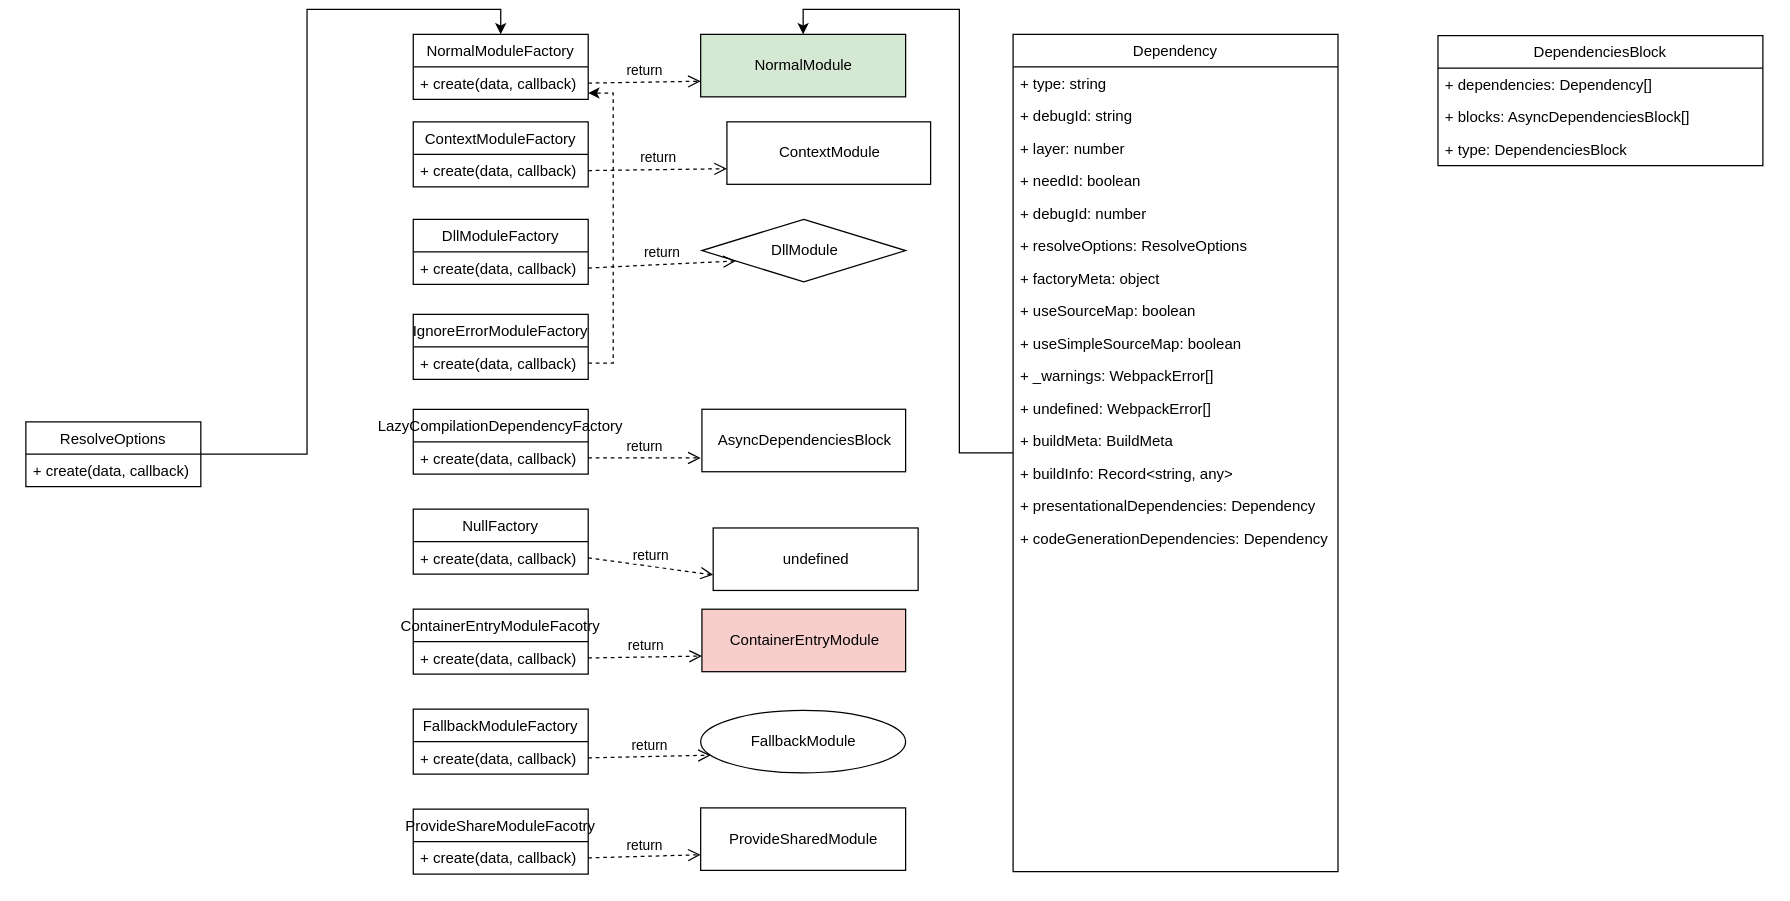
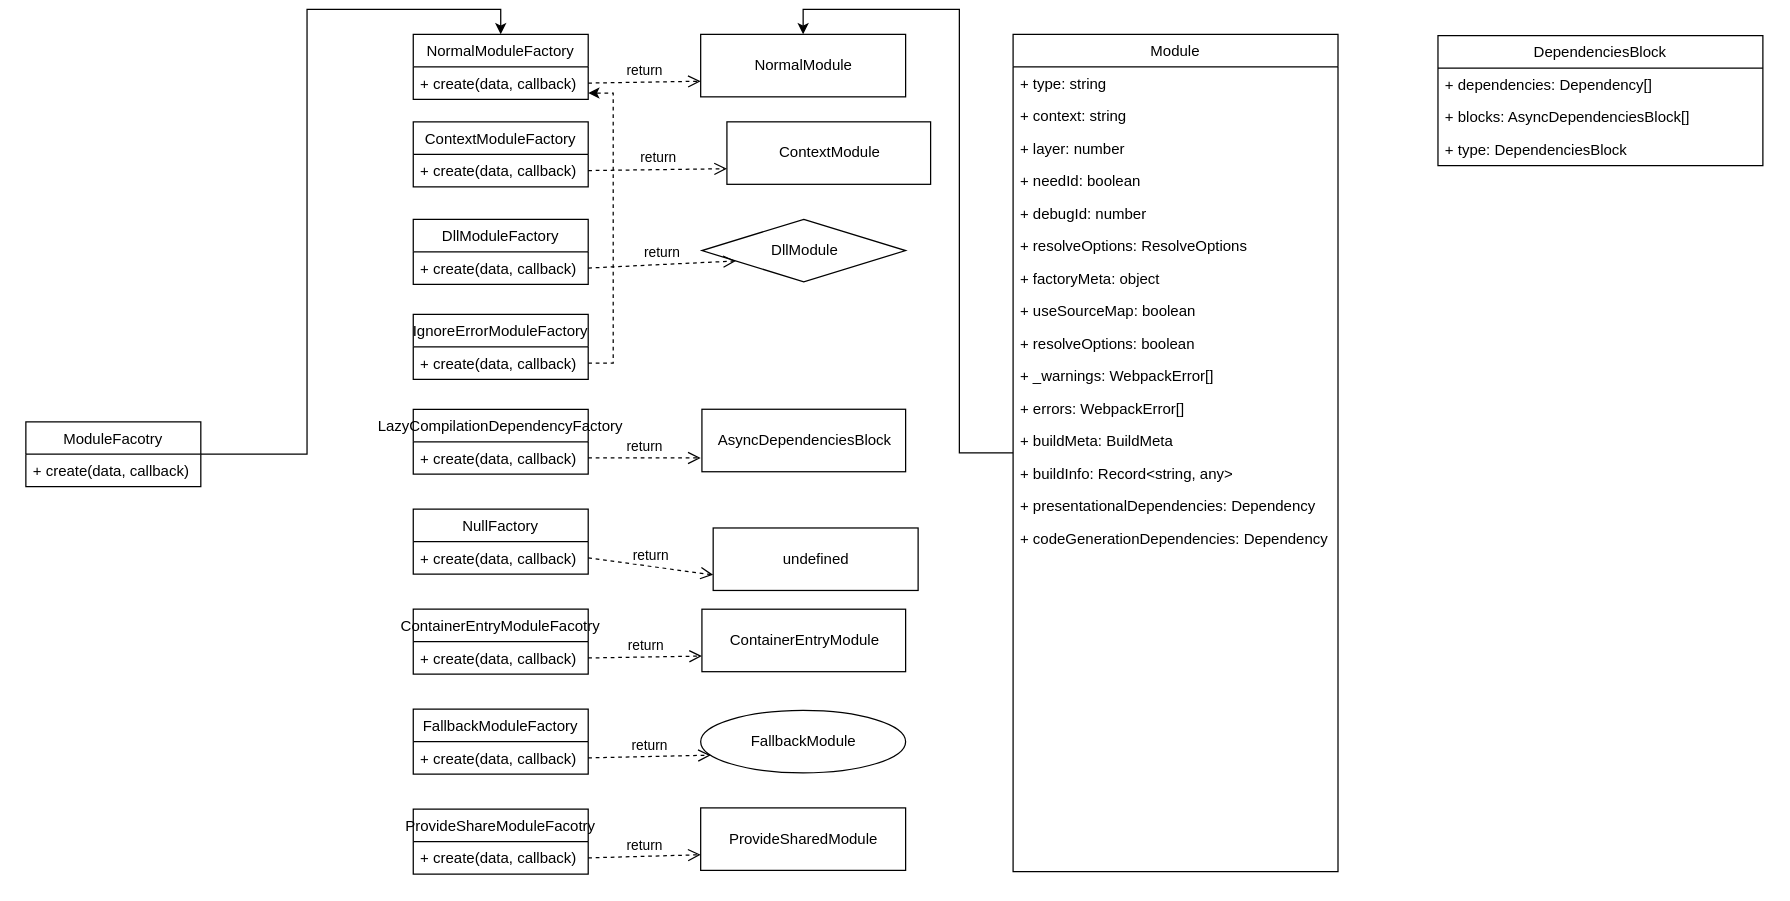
  <mxCell id="0" />
  <mxCell id="1" parent="0" />
  <mxCell id="2" style="edgeStyle=orthogonalEdgeStyle;rounded=0;orthogonalLoop=1;jettySize=auto;html=1;entryX=0.5;entryY=0;entryDx=0;entryDy=0;dashed=0;" parent="1" source="3" target="5" edge="1"><mxGeometry relative="1" as="geometry" /></mxCell>
- <mxCell id="3" value="ResolveOptions" style="swimlane;fontStyle=0;childLayout=stackLayout;horizontal=1;startSize=26;fillColor=none;horizontalStack=0;resizeParent=1;resizeParentMax=0;resizeLast=0;collapsible=1;marginBottom=0;" parent="1" vertex="1"><mxGeometry x="20" y="330" width="140" height="52" as="geometry" /></mxCell>
+ <mxCell id="3" value="ModuleFacotry" style="swimlane;fontStyle=0;childLayout=stackLayout;horizontal=1;startSize=26;fillColor=none;horizontalStack=0;resizeParent=1;resizeParentMax=0;resizeLast=0;collapsible=1;marginBottom=0;" parent="1" vertex="1"><mxGeometry x="20" y="330" width="140" height="52" as="geometry" /></mxCell>
  <mxCell id="4" value="+ create(data, callback)" style="text;strokeColor=none;fillColor=none;align=left;verticalAlign=top;spacingLeft=4;spacingRight=4;overflow=hidden;rotatable=0;points=[[0,0.5],[1,0.5]];portConstraint=eastwest;" parent="3" vertex="1"><mxGeometry y="26" width="140" height="26" as="geometry" /></mxCell>
  <mxCell id="5" value="NormalModuleFactory" style="swimlane;fontStyle=0;childLayout=stackLayout;horizontal=1;startSize=26;fillColor=none;horizontalStack=0;resizeParent=1;resizeParentMax=0;resizeLast=0;collapsible=1;marginBottom=0;" parent="1" vertex="1"><mxGeometry x="330" y="20" width="140" height="52" as="geometry" /></mxCell>
  <mxCell id="6" value="+ create(data, callback)" style="text;strokeColor=none;fillColor=none;align=left;verticalAlign=top;spacingLeft=4;spacingRight=4;overflow=hidden;rotatable=0;points=[[0,0.5],[1,0.5]];portConstraint=eastwest;" parent="5" vertex="1"><mxGeometry y="26" width="140" height="26" as="geometry" /></mxCell>
  <mxCell id="7" value="ContextModuleFactory" style="swimlane;fontStyle=0;childLayout=stackLayout;horizontal=1;startSize=26;fillColor=none;horizontalStack=0;resizeParent=1;resizeParentMax=0;resizeLast=0;collapsible=1;marginBottom=0;" parent="1" vertex="1"><mxGeometry x="330" y="90" width="140" height="52" as="geometry"><mxRectangle x="300" y="340" width="150" height="26" as="alternateBounds" /></mxGeometry></mxCell>
  <mxCell id="8" value="+ create(data, callback)" style="text;strokeColor=none;fillColor=none;align=left;verticalAlign=top;spacingLeft=4;spacingRight=4;overflow=hidden;rotatable=0;points=[[0,0.5],[1,0.5]];portConstraint=eastwest;" parent="7" vertex="1"><mxGeometry y="26" width="140" height="26" as="geometry" /></mxCell>
  <mxCell id="9" value="DllModuleFactory" style="swimlane;fontStyle=0;childLayout=stackLayout;horizontal=1;startSize=26;fillColor=none;horizontalStack=0;resizeParent=1;resizeParentMax=0;resizeLast=0;collapsible=1;marginBottom=0;" parent="1" vertex="1"><mxGeometry x="330" y="168" width="140" height="52" as="geometry"><mxRectangle x="300" y="340" width="150" height="26" as="alternateBounds" /></mxGeometry></mxCell>
  <mxCell id="10" value="+ create(data, callback)" style="text;strokeColor=none;fillColor=none;align=left;verticalAlign=top;spacingLeft=4;spacingRight=4;overflow=hidden;rotatable=0;points=[[0,0.5],[1,0.5]];portConstraint=eastwest;" parent="9" vertex="1"><mxGeometry y="26" width="140" height="26" as="geometry" /></mxCell>
  <mxCell id="11" value="IgnoreErrorModuleFactory" style="swimlane;fontStyle=0;childLayout=stackLayout;horizontal=1;startSize=26;fillColor=none;horizontalStack=0;resizeParent=1;resizeParentMax=0;resizeLast=0;collapsible=1;marginBottom=0;" parent="1" vertex="1"><mxGeometry x="330" y="244" width="140" height="52" as="geometry"><mxRectangle x="300" y="340" width="150" height="26" as="alternateBounds" /></mxGeometry></mxCell>
  <mxCell id="12" value="+ create(data, callback)" style="text;strokeColor=none;fillColor=none;align=left;verticalAlign=top;spacingLeft=4;spacingRight=4;overflow=hidden;rotatable=0;points=[[0,0.5],[1,0.5]];portConstraint=eastwest;" parent="11" vertex="1"><mxGeometry y="26" width="140" height="26" as="geometry" /></mxCell>
  <mxCell id="13" value="NullFactory" style="swimlane;fontStyle=0;childLayout=stackLayout;horizontal=1;startSize=26;fillColor=none;horizontalStack=0;resizeParent=1;resizeParentMax=0;resizeLast=0;collapsible=1;marginBottom=0;" parent="1" vertex="1"><mxGeometry x="330" y="400" width="140" height="52" as="geometry" /></mxCell>
  <mxCell id="14" value="+ create(data, callback)" style="text;strokeColor=none;fillColor=none;align=left;verticalAlign=top;spacingLeft=4;spacingRight=4;overflow=hidden;rotatable=0;points=[[0,0.5],[1,0.5]];portConstraint=eastwest;" parent="13" vertex="1"><mxGeometry y="26" width="140" height="26" as="geometry" /></mxCell>
  <mxCell id="15" value="ContainerEntryModuleFacotry" style="swimlane;fontStyle=0;childLayout=stackLayout;horizontal=1;startSize=26;fillColor=none;horizontalStack=0;resizeParent=1;resizeParentMax=0;resizeLast=0;collapsible=1;marginBottom=0;" parent="1" vertex="1"><mxGeometry x="330" y="480" width="140" height="52" as="geometry" /></mxCell>
  <mxCell id="16" value="+ create(data, callback)" style="text;strokeColor=none;fillColor=none;align=left;verticalAlign=top;spacingLeft=4;spacingRight=4;overflow=hidden;rotatable=0;points=[[0,0.5],[1,0.5]];portConstraint=eastwest;" parent="15" vertex="1"><mxGeometry y="26" width="140" height="26" as="geometry" /></mxCell>
  <mxCell id="17" value="FallbackModuleFactory" style="swimlane;fontStyle=0;childLayout=stackLayout;horizontal=1;startSize=26;fillColor=none;horizontalStack=0;resizeParent=1;resizeParentMax=0;resizeLast=0;collapsible=1;marginBottom=0;" parent="1" vertex="1"><mxGeometry x="330" y="560" width="140" height="52" as="geometry" /></mxCell>
  <mxCell id="18" value="+ create(data, callback)" style="text;strokeColor=none;fillColor=none;align=left;verticalAlign=top;spacingLeft=4;spacingRight=4;overflow=hidden;rotatable=0;points=[[0,0.5],[1,0.5]];portConstraint=eastwest;" parent="17" vertex="1"><mxGeometry y="26" width="140" height="26" as="geometry" /></mxCell>
  <mxCell id="19" value="LazyCompilationDependencyFactory" style="swimlane;fontStyle=0;childLayout=stackLayout;horizontal=1;startSize=26;fillColor=none;horizontalStack=0;resizeParent=1;resizeParentMax=0;resizeLast=0;collapsible=1;marginBottom=0;" parent="1" vertex="1"><mxGeometry x="330" y="320" width="140" height="52" as="geometry" /></mxCell>
  <mxCell id="20" value="+ create(data, callback)" style="text;strokeColor=none;fillColor=none;align=left;verticalAlign=top;spacingLeft=4;spacingRight=4;overflow=hidden;rotatable=0;points=[[0,0.5],[1,0.5]];portConstraint=eastwest;" parent="19" vertex="1"><mxGeometry y="26" width="140" height="26" as="geometry" /></mxCell>
  <mxCell id="21" value="ProvideShareModuleFacotry" style="swimlane;fontStyle=0;childLayout=stackLayout;horizontal=1;startSize=26;fillColor=none;horizontalStack=0;resizeParent=1;resizeParentMax=0;resizeLast=0;collapsible=1;marginBottom=0;" parent="1" vertex="1"><mxGeometry x="330" y="640" width="140" height="52" as="geometry" /></mxCell>
  <mxCell id="22" value="+ create(data, callback)" style="text;strokeColor=none;fillColor=none;align=left;verticalAlign=top;spacingLeft=4;spacingRight=4;overflow=hidden;rotatable=0;points=[[0,0.5],[1,0.5]];portConstraint=eastwest;" parent="21" vertex="1"><mxGeometry y="26" width="140" height="26" as="geometry" /></mxCell>
- <mxCell id="23" value="NormalModule" style="html=1;fillColor=#d5e8d4;" parent="1" vertex="1"><mxGeometry x="560" y="20" width="164" height="50" as="geometry" /></mxCell>
+ <mxCell id="23" value="NormalModule" style="html=1;" parent="1" vertex="1"><mxGeometry x="560" y="20" width="164" height="50" as="geometry" /></mxCell>
  <mxCell id="24" value="ContextModule" style="html=1;" parent="1" vertex="1"><mxGeometry x="581" y="90" width="163" height="50" as="geometry" /></mxCell>
  <mxCell id="25" value="DllModule" style="rhombus;html=1;" parent="1" vertex="1"><mxGeometry x="561" y="168" width="163" height="50" as="geometry" /></mxCell>
  <mxCell id="26" value="AsyncDependenciesBlock" style="html=1;" parent="1" vertex="1"><mxGeometry x="561" y="320" width="163" height="50" as="geometry" /></mxCell>
  <mxCell id="27" value="undefined" style="html=1;" parent="1" vertex="1"><mxGeometry x="570" y="415" width="164" height="50" as="geometry" /></mxCell>
- <mxCell id="28" value="ContainerEntryModule" style="html=1;fillColor=#f8cecc;" parent="1" vertex="1"><mxGeometry x="561" y="480" width="163" height="50" as="geometry" /></mxCell>
+ <mxCell id="28" value="ContainerEntryModule" style="html=1;" parent="1" vertex="1"><mxGeometry x="561" y="480" width="163" height="50" as="geometry" /></mxCell>
  <mxCell id="29" value="FallbackModule" style="ellipse;html=1;" parent="1" vertex="1"><mxGeometry x="560" y="561" width="164" height="50" as="geometry" /></mxCell>
  <mxCell id="30" value="ProvideSharedModule" style="html=1;" parent="1" vertex="1"><mxGeometry x="560" y="639" width="164" height="50" as="geometry" /></mxCell>
  <mxCell id="31" style="edgeStyle=orthogonalEdgeStyle;rounded=0;orthogonalLoop=1;jettySize=auto;html=1;dashed=1;entryX=1;entryY=0.808;entryDx=0;entryDy=0;entryPerimeter=0;" parent="1" source="12" target="6" edge="1"><mxGeometry relative="1" as="geometry"><mxPoint x="490" y="60" as="targetPoint" /><Array as="points"><mxPoint x="490" y="283" /><mxPoint x="490" y="67" /></Array></mxGeometry></mxCell>
  <mxCell id="32" value="return" style="html=1;verticalAlign=bottom;endArrow=open;dashed=1;endSize=8;exitX=1;exitY=0.5;exitDx=0;exitDy=0;entryX=0;entryY=0.75;entryDx=0;entryDy=0;" parent="1" source="6" target="23" edge="1"><mxGeometry relative="1" as="geometry"><mxPoint x="560" y="-80" as="sourcePoint" /><mxPoint x="480" y="-80" as="targetPoint" /></mxGeometry></mxCell>
  <mxCell id="33" value="return" style="html=1;verticalAlign=bottom;endArrow=open;dashed=1;endSize=8;exitX=1;exitY=0.5;exitDx=0;exitDy=0;entryX=0;entryY=0.75;entryDx=0;entryDy=0;" parent="1" source="8" target="24" edge="1"><mxGeometry relative="1" as="geometry"><mxPoint x="500" y="100" as="sourcePoint" /><mxPoint x="590" y="98.5" as="targetPoint" /></mxGeometry></mxCell>
  <mxCell id="34" value="return" style="html=1;verticalAlign=bottom;endArrow=open;dashed=1;endSize=8;exitX=1;exitY=0.5;exitDx=0;exitDy=0;entryX=0;entryY=0.75;entryDx=0;entryDy=0;" parent="1" source="10" target="25" edge="1"><mxGeometry relative="1" as="geometry"><mxPoint x="510" y="190" as="sourcePoint" /><mxPoint x="600" y="188.5" as="targetPoint" /></mxGeometry></mxCell>
  <mxCell id="35" value="return" style="html=1;verticalAlign=bottom;endArrow=open;dashed=1;endSize=8;exitX=1;exitY=0.5;exitDx=0;exitDy=0;" parent="1" source="20" edge="1"><mxGeometry relative="1" as="geometry"><mxPoint x="490" y="350" as="sourcePoint" /><mxPoint x="560" y="359" as="targetPoint" /></mxGeometry></mxCell>
  <mxCell id="36" value="return" style="html=1;verticalAlign=bottom;endArrow=open;dashed=1;endSize=8;exitX=1;exitY=0.5;exitDx=0;exitDy=0;entryX=0;entryY=0.75;entryDx=0;entryDy=0;" parent="1" source="16" target="28" edge="1"><mxGeometry relative="1" as="geometry"><mxPoint x="480" y="510" as="sourcePoint" /><mxPoint x="570" y="508.5" as="targetPoint" /></mxGeometry></mxCell>
  <mxCell id="37" value="return" style="html=1;verticalAlign=bottom;endArrow=open;dashed=1;endSize=8;exitX=1;exitY=0.5;exitDx=0;exitDy=0;entryX=0;entryY=0.75;entryDx=0;entryDy=0;" parent="1" source="14" target="27" edge="1"><mxGeometry relative="1" as="geometry"><mxPoint x="490" y="420" as="sourcePoint" /><mxPoint x="580" y="418.5" as="targetPoint" /></mxGeometry></mxCell>
  <mxCell id="38" value="return" style="html=1;verticalAlign=bottom;endArrow=open;dashed=1;endSize=8;exitX=1;exitY=0.5;exitDx=0;exitDy=0;entryX=0;entryY=0.75;entryDx=0;entryDy=0;" parent="1" source="18" target="29" edge="1"><mxGeometry relative="1" as="geometry"><mxPoint x="480" y="580" as="sourcePoint" /><mxPoint x="570" y="578.5" as="targetPoint" /></mxGeometry></mxCell>
  <mxCell id="39" value="return" style="html=1;verticalAlign=bottom;endArrow=open;dashed=1;endSize=8;exitX=1;exitY=0.5;exitDx=0;exitDy=0;entryX=0;entryY=0.75;entryDx=0;entryDy=0;" parent="1" source="22" target="30" edge="1"><mxGeometry relative="1" as="geometry"><mxPoint x="480" y="670" as="sourcePoint" /><mxPoint x="570" y="668.5" as="targetPoint" /></mxGeometry></mxCell>
  <mxCell id="40" style="edgeStyle=orthogonalEdgeStyle;rounded=0;orthogonalLoop=1;jettySize=auto;html=1;entryX=0.5;entryY=0;entryDx=0;entryDy=0;dashed=0;" parent="1" source="41" target="23" edge="1"><mxGeometry relative="1" as="geometry" /></mxCell>
- <mxCell id="41" value="Dependency" style="swimlane;fontStyle=0;childLayout=stackLayout;horizontal=1;startSize=26;fillColor=none;horizontalStack=0;resizeParent=1;resizeParentMax=0;resizeLast=0;collapsible=1;marginBottom=0;" parent="1" vertex="1"><mxGeometry x="810" y="20" width="260" height="670" as="geometry" /></mxCell>
+ <mxCell id="41" value="Module" style="swimlane;fontStyle=0;childLayout=stackLayout;horizontal=1;startSize=26;fillColor=none;horizontalStack=0;resizeParent=1;resizeParentMax=0;resizeLast=0;collapsible=1;marginBottom=0;" parent="1" vertex="1"><mxGeometry x="810" y="20" width="260" height="670" as="geometry" /></mxCell>
  <mxCell id="42" value="+ type: string" style="text;strokeColor=none;fillColor=none;align=left;verticalAlign=top;spacingLeft=4;spacingRight=4;overflow=hidden;rotatable=0;points=[[0,0.5],[1,0.5]];portConstraint=eastwest;" parent="41" vertex="1"><mxGeometry y="26" width="260" height="26" as="geometry" /></mxCell>
- <mxCell id="43" value="+ debugId: string" style="text;strokeColor=none;fillColor=none;align=left;verticalAlign=top;spacingLeft=4;spacingRight=4;overflow=hidden;rotatable=0;points=[[0,0.5],[1,0.5]];portConstraint=eastwest;" parent="41" vertex="1"><mxGeometry y="52" width="260" height="26" as="geometry" /></mxCell>
+ <mxCell id="43" value="+ context: string" style="text;strokeColor=none;fillColor=none;align=left;verticalAlign=top;spacingLeft=4;spacingRight=4;overflow=hidden;rotatable=0;points=[[0,0.5],[1,0.5]];portConstraint=eastwest;" parent="41" vertex="1"><mxGeometry y="52" width="260" height="26" as="geometry" /></mxCell>
  <mxCell id="44" value="+ layer: number" style="text;strokeColor=none;fillColor=none;align=left;verticalAlign=top;spacingLeft=4;spacingRight=4;overflow=hidden;rotatable=0;points=[[0,0.5],[1,0.5]];portConstraint=eastwest;" parent="41" vertex="1"><mxGeometry y="78" width="260" height="26" as="geometry" /></mxCell>
  <mxCell id="45" value="+ needId: boolean" style="text;strokeColor=none;fillColor=none;align=left;verticalAlign=top;spacingLeft=4;spacingRight=4;overflow=hidden;rotatable=0;points=[[0,0.5],[1,0.5]];portConstraint=eastwest;" parent="41" vertex="1"><mxGeometry y="104" width="260" height="26" as="geometry" /></mxCell>
  <mxCell id="46" value="+ debugId: number" style="text;strokeColor=none;fillColor=none;align=left;verticalAlign=top;spacingLeft=4;spacingRight=4;overflow=hidden;rotatable=0;points=[[0,0.5],[1,0.5]];portConstraint=eastwest;" parent="41" vertex="1"><mxGeometry y="130" width="260" height="26" as="geometry" /></mxCell>
  <mxCell id="47" value="+ resolveOptions: ResolveOptions" style="text;strokeColor=none;fillColor=none;align=left;verticalAlign=top;spacingLeft=4;spacingRight=4;overflow=hidden;rotatable=0;points=[[0,0.5],[1,0.5]];portConstraint=eastwest;" parent="41" vertex="1"><mxGeometry y="156" width="260" height="26" as="geometry" /></mxCell>
  <mxCell id="48" value="+ factoryMeta: object" style="text;strokeColor=none;fillColor=none;align=left;verticalAlign=top;spacingLeft=4;spacingRight=4;overflow=hidden;rotatable=0;points=[[0,0.5],[1,0.5]];portConstraint=eastwest;" parent="41" vertex="1"><mxGeometry y="182" width="260" height="26" as="geometry" /></mxCell>
  <mxCell id="49" value="+ useSourceMap: boolean" style="text;strokeColor=none;fillColor=none;align=left;verticalAlign=top;spacingLeft=4;spacingRight=4;overflow=hidden;rotatable=0;points=[[0,0.5],[1,0.5]];portConstraint=eastwest;" parent="41" vertex="1"><mxGeometry y="208" width="260" height="26" as="geometry" /></mxCell>
- <mxCell id="50" value="+ useSimpleSourceMap: boolean" style="text;strokeColor=none;fillColor=none;align=left;verticalAlign=top;spacingLeft=4;spacingRight=4;overflow=hidden;rotatable=0;points=[[0,0.5],[1,0.5]];portConstraint=eastwest;" parent="41" vertex="1"><mxGeometry y="234" width="260" height="26" as="geometry" /></mxCell>
+ <mxCell id="50" value="+ resolveOptions: boolean" style="text;strokeColor=none;fillColor=none;align=left;verticalAlign=top;spacingLeft=4;spacingRight=4;overflow=hidden;rotatable=0;points=[[0,0.5],[1,0.5]];portConstraint=eastwest;" parent="41" vertex="1"><mxGeometry y="234" width="260" height="26" as="geometry" /></mxCell>
  <mxCell id="51" value="+ _warnings: WebpackError[]" style="text;strokeColor=none;fillColor=none;align=left;verticalAlign=top;spacingLeft=4;spacingRight=4;overflow=hidden;rotatable=0;points=[[0,0.5],[1,0.5]];portConstraint=eastwest;" parent="41" vertex="1"><mxGeometry y="260" width="260" height="26" as="geometry" /></mxCell>
- <mxCell id="52" value="+ undefined: WebpackError[]" style="text;strokeColor=none;fillColor=none;align=left;verticalAlign=top;spacingLeft=4;spacingRight=4;overflow=hidden;rotatable=0;points=[[0,0.5],[1,0.5]];portConstraint=eastwest;" parent="41" vertex="1"><mxGeometry y="286" width="260" height="26" as="geometry" /></mxCell>
+ <mxCell id="52" value="+ errors: WebpackError[]" style="text;strokeColor=none;fillColor=none;align=left;verticalAlign=top;spacingLeft=4;spacingRight=4;overflow=hidden;rotatable=0;points=[[0,0.5],[1,0.5]];portConstraint=eastwest;" parent="41" vertex="1"><mxGeometry y="286" width="260" height="26" as="geometry" /></mxCell>
  <mxCell id="53" value="+ buildMeta: BuildMeta" style="text;strokeColor=none;fillColor=none;align=left;verticalAlign=top;spacingLeft=4;spacingRight=4;overflow=hidden;rotatable=0;points=[[0,0.5],[1,0.5]];portConstraint=eastwest;" parent="41" vertex="1"><mxGeometry y="312" width="260" height="26" as="geometry" /></mxCell>
  <mxCell id="54" value="+ buildInfo: Record&lt;string, any&gt;" style="text;strokeColor=none;fillColor=none;align=left;verticalAlign=top;spacingLeft=4;spacingRight=4;overflow=hidden;rotatable=0;points=[[0,0.5],[1,0.5]];portConstraint=eastwest;" parent="41" vertex="1"><mxGeometry y="338" width="260" height="26" as="geometry" /></mxCell>
  <mxCell id="55" value="+ presentationalDependencies: Dependency" style="text;strokeColor=none;fillColor=none;align=left;verticalAlign=top;spacingLeft=4;spacingRight=4;overflow=hidden;rotatable=0;points=[[0,0.5],[1,0.5]];portConstraint=eastwest;" parent="41" vertex="1"><mxGeometry y="364" width="260" height="26" as="geometry" /></mxCell>
  <mxCell id="56" value="+ codeGenerationDependencies: Dependency" style="text;strokeColor=none;fillColor=none;align=left;verticalAlign=top;spacingLeft=4;spacingRight=4;overflow=hidden;rotatable=0;points=[[0,0.5],[1,0.5]];portConstraint=eastwest;" parent="41" vertex="1"><mxGeometry y="390" width="260" height="280" as="geometry" /></mxCell>
  <mxCell id="57" value="DependenciesBlock" style="swimlane;fontStyle=0;childLayout=stackLayout;horizontal=1;startSize=26;fillColor=none;horizontalStack=0;resizeParent=1;resizeParentMax=0;resizeLast=0;collapsible=1;marginBottom=0;" parent="1" vertex="1"><mxGeometry x="1150" y="21" width="260" height="104" as="geometry" /></mxCell>
  <mxCell id="58" value="+ dependencies: Dependency[]" style="text;strokeColor=none;fillColor=none;align=left;verticalAlign=top;spacingLeft=4;spacingRight=4;overflow=hidden;rotatable=0;points=[[0,0.5],[1,0.5]];portConstraint=eastwest;" parent="57" vertex="1"><mxGeometry y="26" width="260" height="26" as="geometry" /></mxCell>
  <mxCell id="59" value="+ blocks: AsyncDependenciesBlock[]" style="text;strokeColor=none;fillColor=none;align=left;verticalAlign=top;spacingLeft=4;spacingRight=4;overflow=hidden;rotatable=0;points=[[0,0.5],[1,0.5]];portConstraint=eastwest;" parent="57" vertex="1"><mxGeometry y="52" width="260" height="26" as="geometry" /></mxCell>
  <mxCell id="60" value="+ type: DependenciesBlock" style="text;strokeColor=none;fillColor=none;align=left;verticalAlign=top;spacingLeft=4;spacingRight=4;overflow=hidden;rotatable=0;points=[[0,0.5],[1,0.5]];portConstraint=eastwest;" parent="57" vertex="1"><mxGeometry y="78" width="260" height="26" as="geometry" /></mxCell>
